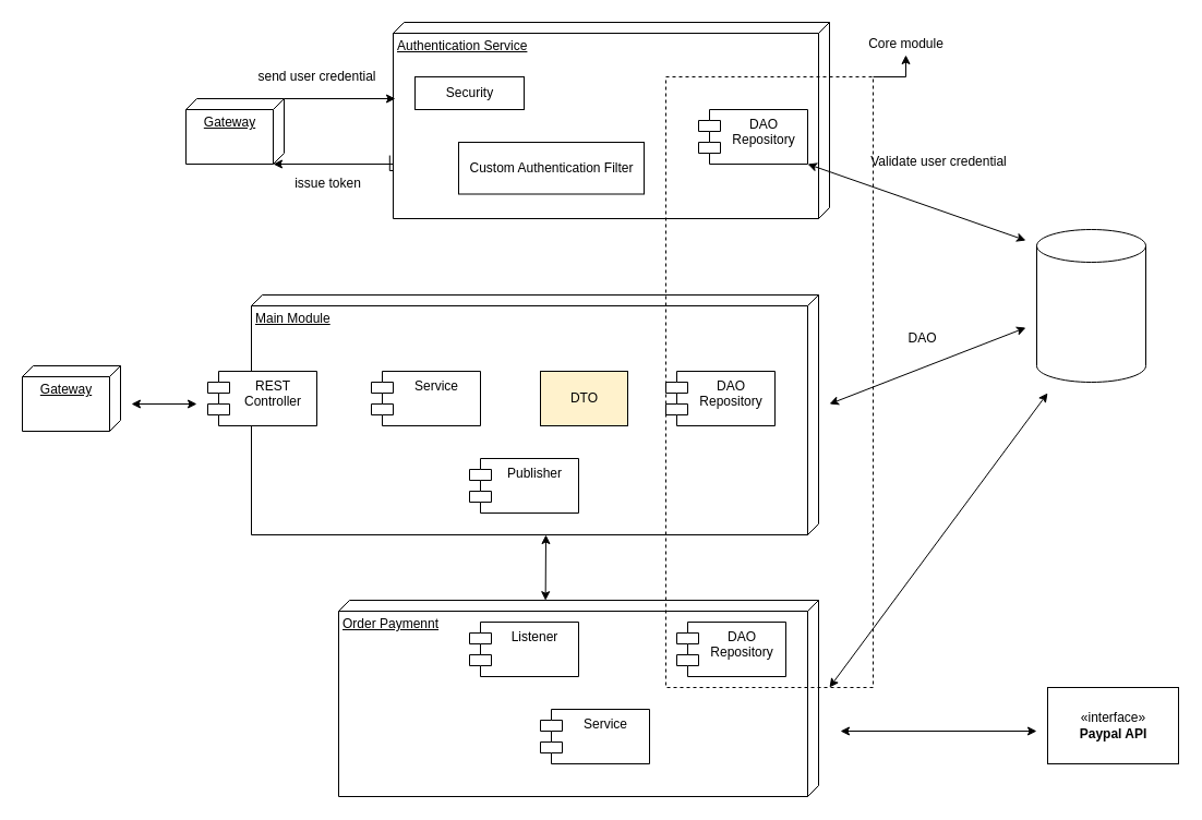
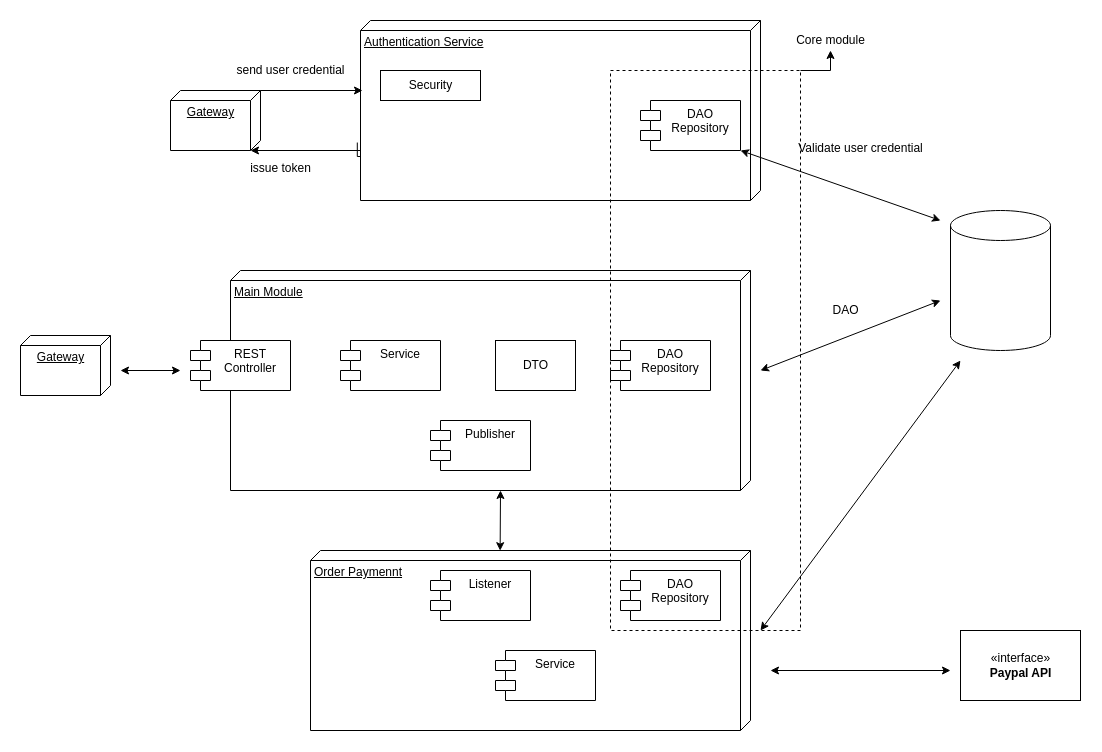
  <mxCell id="0" />
  <mxCell id="1" parent="0" />
  <mxCell id="2" style="edgeStyle=orthogonalEdgeStyle;rounded=0;orthogonalLoop=1;jettySize=auto;html=1;exitX=0.678;exitY=1.008;exitDx=0;exitDy=0;exitPerimeter=0;entryX=0;entryY=0;entryDx=60;entryDy=10;entryPerimeter=0;" parent="1" source="3" target="8" edge="1"><mxGeometry relative="1" as="geometry"><mxPoint y="125" as="targetPoint" x="270" /><Array as="points"><mxPoint x="360" y="156" /><mxPoint x="360" y="150" /></Array></mxGeometry></mxCell>
  <mxCell id="3" value="Authentication Service" style="verticalAlign=top;align=left;spacingTop=8;spacingLeft=2;spacingRight=12;shape=cube;size=10;direction=south;fontStyle=4;html=1;" parent="1" vertex="1"><mxGeometry x="360" y="20" width="400" height="180" as="geometry" /></mxCell>
  <mxCell id="4" value="Security" style="html=1;" parent="1" vertex="1"><mxGeometry x="380" y="70" width="100" height="30" as="geometry" /></mxCell>
- <mxCell id="5" value="Custom Authentication Filter" style="html=1;" parent="1" vertex="1"><mxGeometry x="420" y="130" width="170" height="47.5" as="geometry" /></mxCell>
  <mxCell id="6" value="" style="shape=cylinder3;whiteSpace=wrap;html=1;boundedLbl=1;backgroundOutline=1;size=15;" parent="1" vertex="1"><mxGeometry x="950" y="210" width="100" height="140" as="geometry" /></mxCell>
  <mxCell id="7" style="edgeStyle=orthogonalEdgeStyle;rounded=0;orthogonalLoop=1;jettySize=auto;html=1;exitX=0;exitY=0;exitDx=0;exitDy=0;exitPerimeter=0;" parent="1" source="8" edge="1"><mxGeometry relative="1" as="geometry"><mxPoint x="362" y="90" as="targetPoint" /><Array as="points"><mxPoint x="362" y="90" /></Array></mxGeometry></mxCell>
  <mxCell id="8" value="Gateway" style="verticalAlign=top;align=center;spacingTop=8;spacingLeft=2;spacingRight=12;shape=cube;size=10;direction=south;fontStyle=4;html=1;" parent="1" vertex="1"><mxGeometry x="170" y="90" width="90" height="60" as="geometry" /></mxCell>
- <mxCell id="9" value="issue token" style="text;html=1;align=center;verticalAlign=middle;resizable=0;points=[];autosize=1;" parent="1" vertex="1"><mxGeometry x="260" y="157.5" width="80" height="20" as="geometry" /></mxCell>
+ <mxCell id="9" value="issue token" style="text;html=1;align=center;verticalAlign=middle;resizable=0;points=[];autosize=1;" parent="1" vertex="1"><mxGeometry x="240" y="157.5" width="80" height="20" as="geometry" /></mxCell>
  <mxCell id="10" value="send user credential" style="text;html=1;align=center;verticalAlign=middle;resizable=0;points=[];autosize=1;" parent="1" vertex="1"><mxGeometry x="230" y="60" width="120" height="20" as="geometry" /></mxCell>
  <mxCell id="11" value="" style="endArrow=classic;startArrow=classic;html=1;" parent="1" edge="1"><mxGeometry width="50" height="50" relative="1" as="geometry"><mxPoint x="740" y="150" as="sourcePoint" /><mxPoint x="940" y="220" as="targetPoint" /></mxGeometry></mxCell>
  <mxCell id="12" value="Validate user credential" style="text;html=1;align=center;verticalAlign=middle;resizable=0;points=[];autosize=1;" parent="1" vertex="1"><mxGeometry x="790" y="137.5" width="140" height="20" as="geometry" /></mxCell>
  <mxCell id="13" value="Main Module" style="verticalAlign=top;align=left;spacingTop=8;spacingLeft=2;spacingRight=12;shape=cube;size=10;direction=south;fontStyle=4;html=1;" parent="1" vertex="1"><mxGeometry x="230" y="270" width="520" height="220" as="geometry" /></mxCell>
  <mxCell id="14" value="Service" style="shape=module;align=left;spacingLeft=20;align=center;verticalAlign=top;" parent="1" vertex="1"><mxGeometry x="340" y="340" width="100" height="50" as="geometry" /></mxCell>
  <mxCell id="15" value="REST&#10;Controller" style="shape=module;align=left;spacingLeft=20;align=center;verticalAlign=top;" parent="1" vertex="1"><mxGeometry x="190" y="340" width="100" height="50" as="geometry" /></mxCell>
- <mxCell id="16" value="DTO" style="html=1;fillColor=#fff2cc;" parent="1" vertex="1"><mxGeometry x="495" y="340" width="80" height="50" as="geometry" /></mxCell>
+ <mxCell id="16" value="DTO" style="html=1;" parent="1" vertex="1"><mxGeometry x="495" y="340" width="80" height="50" as="geometry" /></mxCell>
  <mxCell id="17" value="DAO&#10;Repository" style="shape=module;align=left;spacingLeft=20;align=center;verticalAlign=top;" parent="1" vertex="1"><mxGeometry x="610" y="340" width="100" height="50" as="geometry" /></mxCell>
  <mxCell id="18" value="DAO&#10;Repository" style="shape=module;align=left;spacingLeft=20;align=center;verticalAlign=top;" parent="1" vertex="1"><mxGeometry x="640" y="100" width="100" height="50" as="geometry" /></mxCell>
  <mxCell id="19" value="" style="endArrow=classic;startArrow=classic;html=1;" parent="1" edge="1"><mxGeometry width="50" height="50" relative="1" as="geometry"><mxPoint x="760" y="370" as="sourcePoint" /><mxPoint x="940" y="300" as="targetPoint" /></mxGeometry></mxCell>
  <mxCell id="20" value="DAO" style="text;html=1;align=center;verticalAlign=middle;resizable=0;points=[];autosize=1;" parent="1" vertex="1"><mxGeometry x="820" y="300" width="50" height="20" as="geometry" /></mxCell>
  <mxCell id="21" value="Publisher" style="shape=module;align=left;spacingLeft=20;align=center;verticalAlign=top;" parent="1" vertex="1"><mxGeometry x="430" y="420" width="100" height="50" as="geometry" /></mxCell>
  <mxCell id="22" value="Order Paymennt" style="verticalAlign=top;align=left;spacingTop=8;spacingLeft=2;spacingRight=12;shape=cube;size=10;direction=south;fontStyle=4;html=1;" parent="1" vertex="1"><mxGeometry x="310" y="550" width="440" height="180" as="geometry" /></mxCell>
  <mxCell id="23" value="Listener" style="shape=module;align=left;spacingLeft=20;align=center;verticalAlign=top;" parent="1" vertex="1"><mxGeometry x="430" y="570" width="100" height="50" as="geometry" /></mxCell>
  <mxCell id="24" value="DAO&#10;Repository" style="shape=module;align=left;spacingLeft=20;align=center;verticalAlign=top;" parent="1" vertex="1"><mxGeometry x="620" y="570" width="100" height="50" as="geometry" /></mxCell>
  <mxCell id="25" value="Gateway" style="verticalAlign=top;align=center;spacingTop=8;spacingLeft=2;spacingRight=12;shape=cube;size=10;direction=south;fontStyle=4;html=1;" parent="1" vertex="1"><mxGeometry x="20" y="335" width="90" height="60" as="geometry" /></mxCell>
  <mxCell id="26" value="" style="endArrow=classic;startArrow=classic;html=1;" parent="1" edge="1"><mxGeometry width="50" height="50" relative="1" as="geometry"><mxPoint x="120" y="370" as="sourcePoint" /><mxPoint x="180" y="370" as="targetPoint" /></mxGeometry></mxCell>
  <mxCell id="27" value="Service" style="shape=module;align=left;spacingLeft=20;align=center;verticalAlign=top;" parent="1" vertex="1"><mxGeometry x="495" y="650" width="100" height="50" as="geometry" /></mxCell>
  <mxCell id="28" value="" style="endArrow=classic;startArrow=classic;html=1;exitX=0.001;exitY=0.569;exitDx=0;exitDy=0;exitPerimeter=0;" parent="1" source="22" edge="1"><mxGeometry width="50" height="50" relative="1" as="geometry"><mxPoint x="500" y="540" as="sourcePoint" /><mxPoint x="500" y="490" as="targetPoint" /></mxGeometry></mxCell>
  <mxCell id="29" value="" style="endArrow=classic;startArrow=classic;html=1;" parent="1" edge="1"><mxGeometry width="50" height="50" relative="1" as="geometry"><mxPoint x="760" y="630" as="sourcePoint" /><mxPoint x="960" y="360" as="targetPoint" /></mxGeometry></mxCell>
  <mxCell id="30" value="«interface»&lt;br&gt;&lt;b&gt;Paypal API&lt;/b&gt;" style="html=1;" parent="1" vertex="1"><mxGeometry x="960" y="630" width="120" height="70" as="geometry" /></mxCell>
  <mxCell id="31" value="" style="endArrow=classic;startArrow=classic;html=1;" parent="1" edge="1"><mxGeometry width="50" height="50" relative="1" as="geometry"><mxPoint x="770" y="670" as="sourcePoint" /><mxPoint x="950" y="670" as="targetPoint" /></mxGeometry></mxCell>
  <mxCell id="32" style="edgeStyle=orthogonalEdgeStyle;rounded=0;orthogonalLoop=1;jettySize=auto;html=1;exitX=0;exitY=1;exitDx=0;exitDy=0;" edge="1" parent="1" source="33"><mxGeometry relative="1" as="geometry"><mxPoint x="830" y="50" as="targetPoint" /></mxGeometry></mxCell>
  <mxCell id="33" value="" style="rounded=0;whiteSpace=wrap;html=1;fillColor=none;rotation=-180;dashed=1;" vertex="1" parent="1"><mxGeometry x="610" y="70" width="190" height="560" as="geometry" /></mxCell>
  <mxCell id="34" value="Core module" style="text;html=1;align=center;verticalAlign=middle;resizable=0;points=[];autosize=1;" vertex="1" parent="1"><mxGeometry x="790" y="30" width="80" height="20" as="geometry" /></mxCell>
